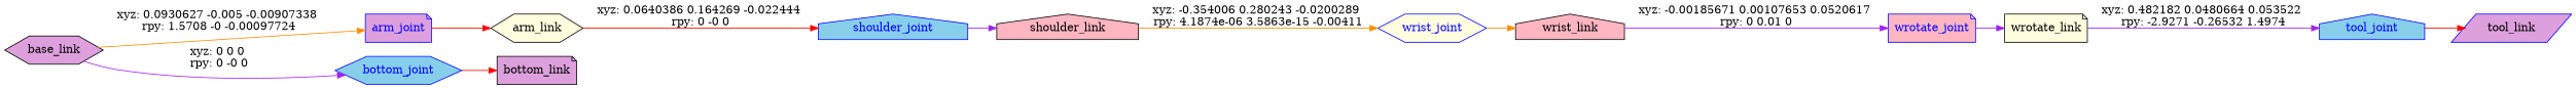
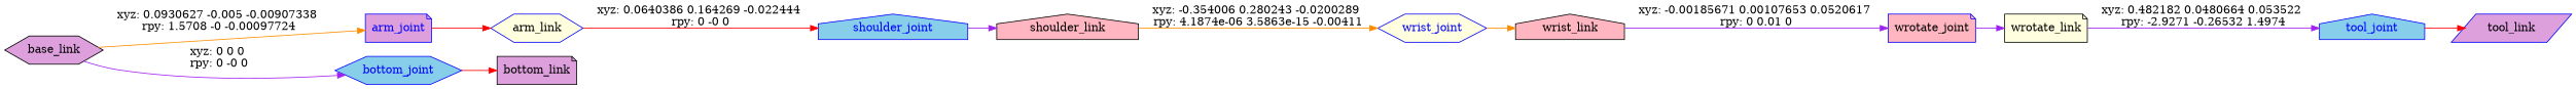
  digraph {
    rankdir=LR
    node [fillcolor=plum shape=hexagon style=filled color=blue]
    edge [color=purple]
    n1 [label=base_link color=""]
    arm_joint [fontcolor=blue shape=note]
    bottom_joint [fillcolor=skyblue fontcolor=blue]
-   n4 [fillcolor=lightyellow label=arm_link color=""]
+   n4 [fillcolor=lightyellow label=arm_link]
    n5 [label=bottom_link shape=note color=""]
    shoulder_joint [fillcolor=skyblue fontcolor=blue shape=house]
    n7 [fillcolor=lightpink label=shoulder_link shape=house color=""]
    wrist_joint [fillcolor=lightyellow fontcolor=blue]
    n9 [fillcolor=lightpink label=wrist_link shape=house color=""]
-   wrotate_joint [fillcolor=lightpink fontcolor=blue shape=note]
+   wrotate_joint [fillcolor=lightpink fontcolor=black shape=note]
    n11 [fillcolor=lightyellow label=wrotate_link shape=note color=""]
    tool_joint [fillcolor=skyblue fontcolor=blue shape=house]
    n13 [label=tool_link shape=parallelogram]
    n1 -> arm_joint [color=darkorange label="xyz: 0.0930627 -0.005 -0.00907338 \nrpy: 1.5708 -0 -0.00097724"]
    n1 -> bottom_joint [label="xyz: 0 0 0 \nrpy: 0 -0 0"]
    arm_joint -> n4 [color=red]
    bottom_joint -> n5 [color=red]
    n4 -> shoulder_joint [color=red label="xyz: 0.0640386 0.164269 -0.022444 \nrpy: 0 -0 0"]
    shoulder_joint -> n7
    n7 -> wrist_joint [color=darkorange label="xyz: -0.354006 0.280243 -0.0200289 \nrpy: 4.1874e-06 3.5863e-15 -0.00411"]
    wrist_joint -> n9 [color=darkorange]
    n9 -> wrotate_joint [label="xyz: -0.00185671 0.00107653 0.0520617 \nrpy: 0 0.01 0"]
    wrotate_joint -> n11
    n11 -> tool_joint [label="xyz: 0.482182 0.0480664 0.053522 \nrpy: -2.9271 -0.26532 1.4974"]
    tool_joint -> n13 [color=red]
  }
